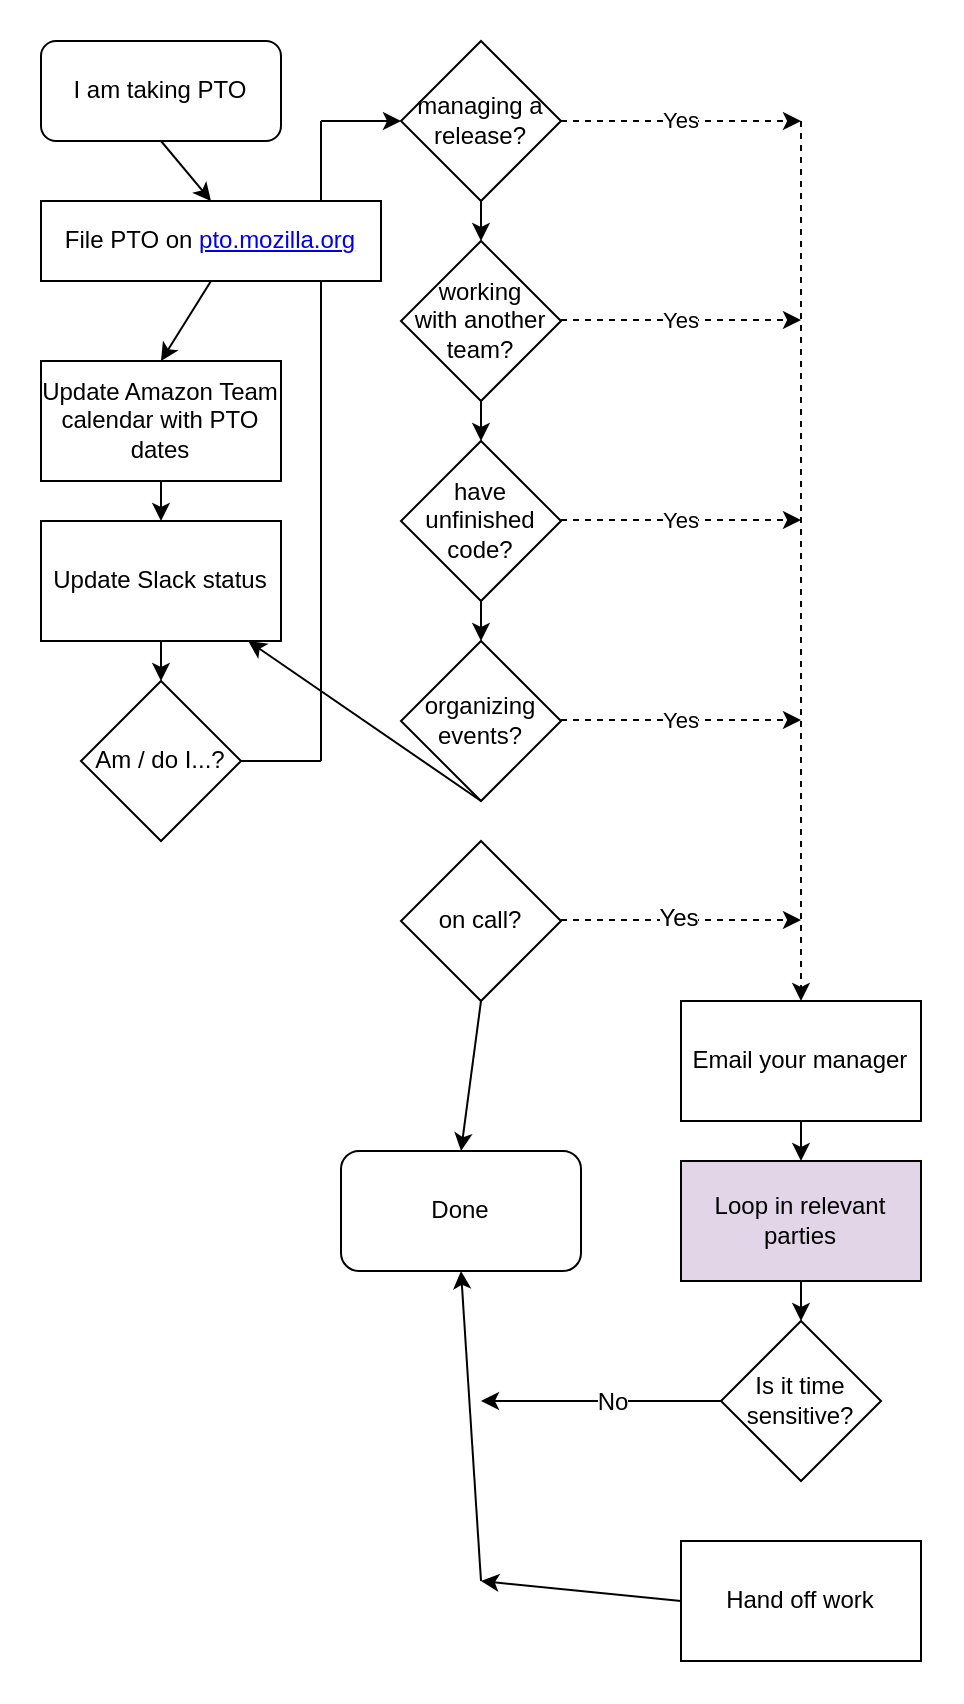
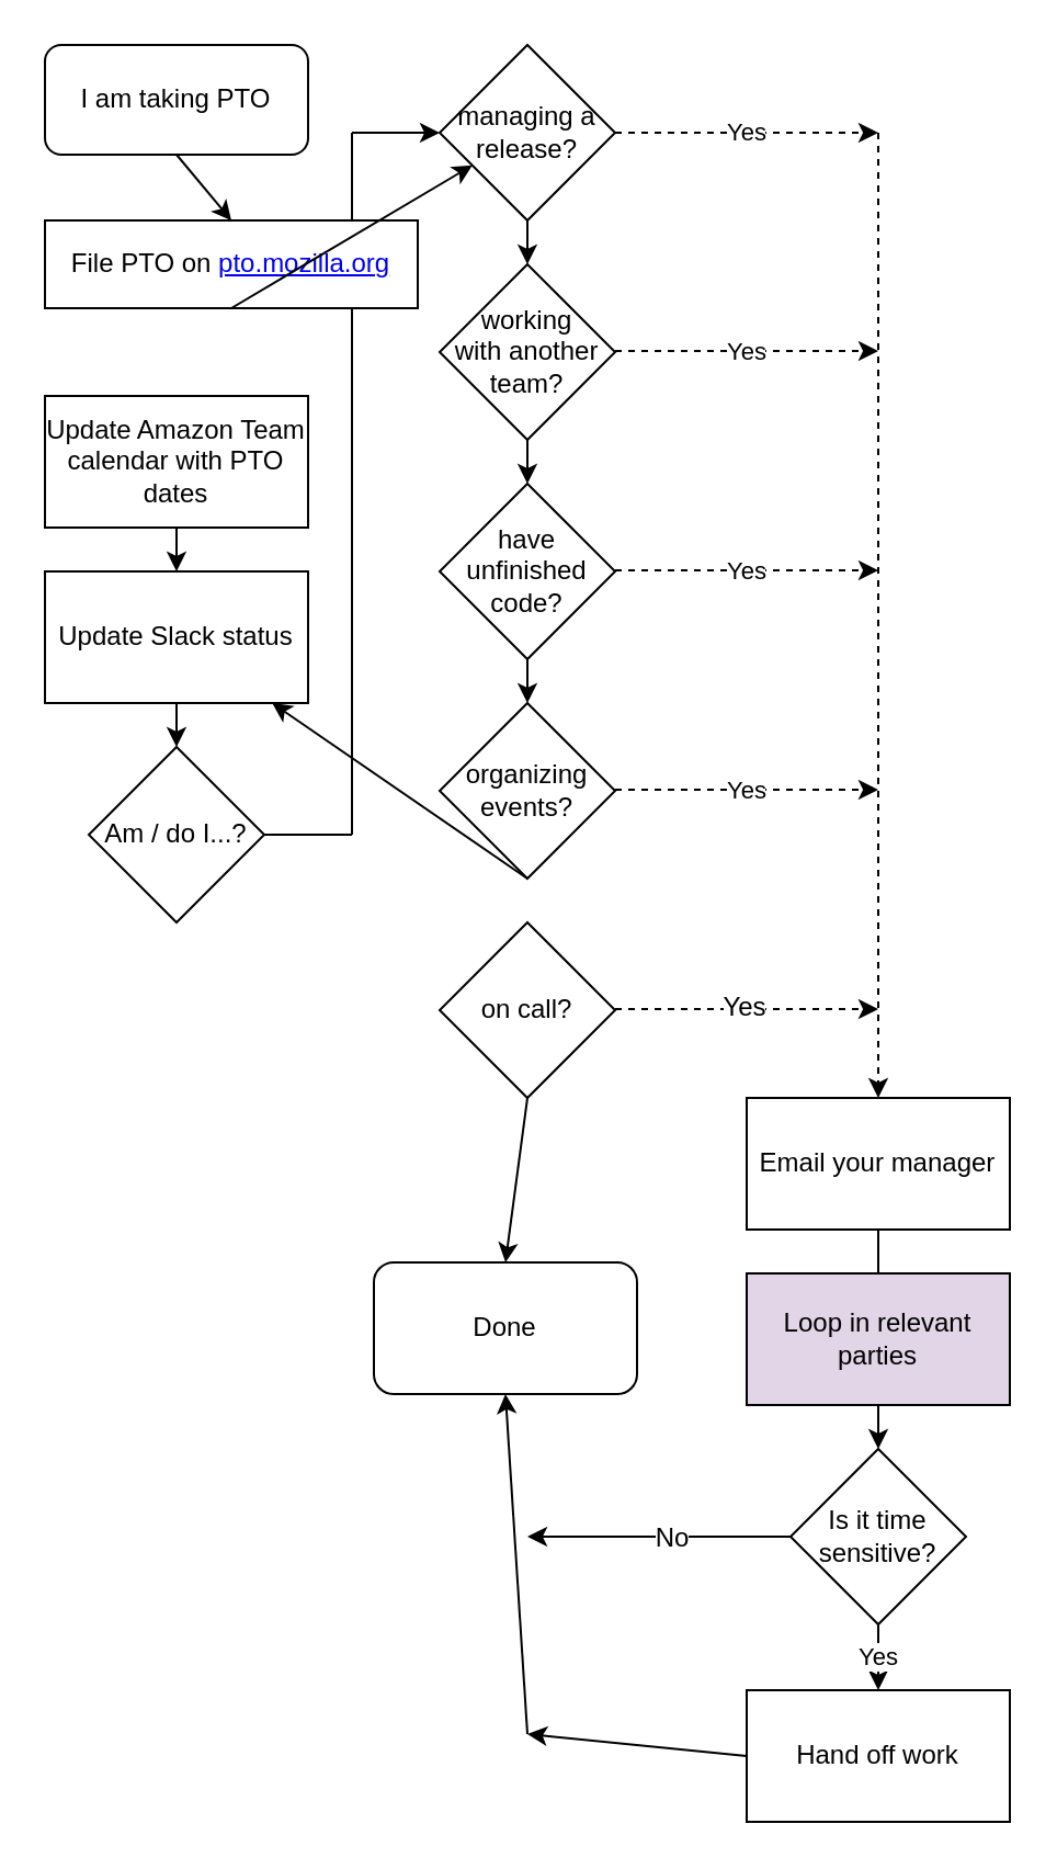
  <mxCell id="0" />
  <mxCell id="1" parent="0" />
  <mxCell id="2" value="I am taking PTO" style="rounded=1;whiteSpace=wrap;html=1;" parent="1" vertex="1"><mxGeometry x="20" y="20" width="120" height="50" as="geometry" /></mxCell>
  <mxCell id="3" value="Update Amazon Team calendar with PTO dates" style="rounded=0;whiteSpace=wrap;html=1;" parent="1" vertex="1"><mxGeometry x="20" y="180" width="120" height="60" as="geometry" /></mxCell>
  <mxCell id="4" value="Update Slack status" style="rounded=0;whiteSpace=wrap;html=1;" parent="1" vertex="1"><mxGeometry x="20" y="260" width="120" height="60" as="geometry" /></mxCell>
  <mxCell id="5" value="" style="endArrow=classic;html=1;exitX=0.5;exitY=1;exitDx=0;exitDy=0;entryX=0.5;entryY=0;entryDx=0;entryDy=0;" parent="1" source="2" target="41" edge="1"><mxGeometry width="50" height="50" relative="1" as="geometry"><mxPoint x="20" y="310" as="sourcePoint" /><mxPoint x="70" y="260" as="targetPoint" /></mxGeometry></mxCell>
  <mxCell id="6" value="" style="endArrow=classic;html=1;exitX=0.5;exitY=1;exitDx=0;exitDy=0;entryX=0.5;entryY=0;entryDx=0;entryDy=0;" parent="1" source="3" target="4" edge="1"><mxGeometry width="50" height="50" relative="1" as="geometry"><mxPoint x="90" y="170" as="sourcePoint" /><mxPoint x="90" y="190" as="targetPoint" /></mxGeometry></mxCell>
  <mxCell id="7" value="Am / do I...?" style="rhombus;whiteSpace=wrap;html=1;" parent="1" vertex="1"><mxGeometry x="40" y="340" width="80" height="80" as="geometry" /></mxCell>
  <mxCell id="8" value="&lt;div&gt;managing a release?&lt;/div&gt;" style="rhombus;whiteSpace=wrap;html=1;" parent="1" vertex="1"><mxGeometry x="200" y="20" width="80" height="80" as="geometry" /></mxCell>
  <mxCell id="9" value="&lt;div&gt;working &lt;br&gt;&lt;/div&gt;&lt;div&gt;with another team?&lt;/div&gt;" style="rhombus;whiteSpace=wrap;html=1;" parent="1" vertex="1"><mxGeometry x="200" y="120" width="80" height="80" as="geometry" /></mxCell>
  <mxCell id="10" value="have unfinished code?" style="rhombus;whiteSpace=wrap;html=1;" parent="1" vertex="1"><mxGeometry x="200" y="220" width="80" height="80" as="geometry" /></mxCell>
  <mxCell id="11" value="organizing events?" style="rhombus;whiteSpace=wrap;html=1;" parent="1" vertex="1"><mxGeometry x="200" y="320" width="80" height="80" as="geometry" /></mxCell>
  <mxCell id="12" value="on call?" style="rhombus;whiteSpace=wrap;html=1;" parent="1" vertex="1"><mxGeometry x="200" y="420" width="80" height="80" as="geometry" /></mxCell>
  <mxCell id="13" value="" style="endArrow=classic;html=1;exitX=0.5;exitY=1;exitDx=0;exitDy=0;entryX=0.5;entryY=0;entryDx=0;entryDy=0;" parent="1" source="4" target="7" edge="1"><mxGeometry width="50" height="50" relative="1" as="geometry"><mxPoint x="90" y="250" as="sourcePoint" /><mxPoint x="90" y="270" as="targetPoint" /></mxGeometry></mxCell>
  <mxCell id="14" value="" style="endArrow=none;html=1;exitX=1;exitY=0.5;exitDx=0;exitDy=0;endFill=0;" parent="1" source="7" edge="1"><mxGeometry width="50" height="50" relative="1" as="geometry"><mxPoint x="100" y="180" as="sourcePoint" /><mxPoint x="160" y="380" as="targetPoint" /></mxGeometry></mxCell>
  <mxCell id="15" value="" style="endArrow=classic;html=1;exitX=0.5;exitY=1;exitDx=0;exitDy=0;entryX=0.5;entryY=0;entryDx=0;entryDy=0;" parent="1" source="8" target="9" edge="1"><mxGeometry width="50" height="50" relative="1" as="geometry"><mxPoint x="250" y="10" as="sourcePoint" /><mxPoint x="250" y="30" as="targetPoint" /></mxGeometry></mxCell>
  <mxCell id="16" value="" style="endArrow=classic;html=1;exitX=0.5;exitY=1;exitDx=0;exitDy=0;entryX=0.5;entryY=0;entryDx=0;entryDy=0;" parent="1" source="9" target="10" edge="1"><mxGeometry width="50" height="50" relative="1" as="geometry"><mxPoint x="260" y="20" as="sourcePoint" /><mxPoint x="260" y="40" as="targetPoint" /></mxGeometry></mxCell>
  <mxCell id="17" value="" style="endArrow=classic;html=1;exitX=0.5;exitY=1;exitDx=0;exitDy=0;entryX=0.5;entryY=0;entryDx=0;entryDy=0;" parent="1" source="10" target="11" edge="1"><mxGeometry width="50" height="50" relative="1" as="geometry"><mxPoint x="270" y="30" as="sourcePoint" /><mxPoint x="270" y="50" as="targetPoint" /></mxGeometry></mxCell>
  <mxCell id="18" value="" style="endArrow=classic;html=1;exitX=0.5;exitY=1;exitDx=0;exitDy=0;" parent="1" source="11" target="4" edge="1"><mxGeometry width="50" height="50" relative="1" as="geometry"><mxPoint x="250" y="310" as="sourcePoint" /><mxPoint x="250" y="330" as="targetPoint" /></mxGeometry></mxCell>
  <mxCell id="19" value="Yes" style="endArrow=classic;html=1;exitX=1;exitY=0.5;exitDx=0;exitDy=0;dashed=1;" parent="1" source="8" edge="1"><mxGeometry width="50" height="50" relative="1" as="geometry"><mxPoint x="250" y="410" as="sourcePoint" /><mxPoint x="400" y="60" as="targetPoint" /></mxGeometry></mxCell>
  <mxCell id="20" value="Yes" style="endArrow=classic;html=1;exitX=1;exitY=0.5;exitDx=0;exitDy=0;dashed=1;" parent="1" edge="1"><mxGeometry width="50" height="50" relative="1" as="geometry"><mxPoint x="280" y="159.5" as="sourcePoint" /><mxPoint x="400" y="159.5" as="targetPoint" /><Array as="points" /></mxGeometry></mxCell>
  <mxCell id="21" value="Yes" style="endArrow=classic;html=1;exitX=1;exitY=0.5;exitDx=0;exitDy=0;dashed=1;" parent="1" edge="1"><mxGeometry width="50" height="50" relative="1" as="geometry"><mxPoint x="280" y="259.5" as="sourcePoint" /><mxPoint x="400" y="259.5" as="targetPoint" /></mxGeometry></mxCell>
  <mxCell id="22" value="Yes" style="endArrow=classic;html=1;exitX=1;exitY=0.5;exitDx=0;exitDy=0;dashed=1;" parent="1" edge="1"><mxGeometry width="50" height="50" relative="1" as="geometry"><mxPoint x="280" y="359.5" as="sourcePoint" /><mxPoint x="400" y="359.5" as="targetPoint" /></mxGeometry></mxCell>
  <mxCell id="23" value="" style="endArrow=classic;html=1;exitX=1;exitY=0.5;exitDx=0;exitDy=0;dashed=1;" parent="1" edge="1"><mxGeometry width="50" height="50" relative="1" as="geometry"><mxPoint x="280" y="459.5" as="sourcePoint" /><mxPoint x="400" y="459.5" as="targetPoint" /></mxGeometry></mxCell>
  <mxCell id="24" value="Yes" style="text;html=1;resizable=0;points=[];align=center;verticalAlign=middle;labelBackgroundColor=#ffffff;" parent="23" vertex="1" connectable="0"><mxGeometry x="-0.033" y="2" relative="1" as="geometry"><mxPoint y="1" as="offset" /></mxGeometry></mxCell>
  <mxCell id="25" value="" style="endArrow=classic;html=1;entryX=0.5;entryY=0;entryDx=0;entryDy=0;dashed=1;" parent="1" target="26" edge="1"><mxGeometry width="50" height="50" relative="1" as="geometry"><mxPoint x="400" y="60" as="sourcePoint" /><mxPoint x="240" y="800" as="targetPoint" /></mxGeometry></mxCell>
  <mxCell id="26" value="Email your manager" style="rounded=0;whiteSpace=wrap;html=1;" parent="1" vertex="1"><mxGeometry x="340" y="500" width="120" height="60" as="geometry" /></mxCell>
- <mxCell id="27" value="" style="endArrow=classic;html=1;exitX=0.5;exitY=1;exitDx=0;exitDy=0;entryX=0.5;entryY=0;entryDx=0;entryDy=0;" parent="1" source="26" target="28" edge="1"><mxGeometry width="50" height="50" relative="1" as="geometry"><mxPoint x="180" y="630" as="sourcePoint" /><mxPoint x="230" y="580" as="targetPoint" /></mxGeometry></mxCell>
+ <mxCell id="27" value="" style="endArrow=none;html=1;exitX=0.5;exitY=1;exitDx=0;exitDy=0;entryX=0.5;entryY=0;entryDx=0;entryDy=0;" parent="1" source="26" target="28" edge="1"><mxGeometry width="50" height="50" relative="1" as="geometry"><mxPoint x="180" y="630" as="sourcePoint" /><mxPoint x="230" y="580" as="targetPoint" /></mxGeometry></mxCell>
  <mxCell id="28" value="Loop in relevant parties" style="rounded=0;whiteSpace=wrap;html=1;fillColor=#e1d5e7;" parent="1" vertex="1"><mxGeometry x="340" y="580" width="120" height="60" as="geometry" /></mxCell>
  <mxCell id="29" value="" style="endArrow=none;html=1;endFill=0;" parent="1" edge="1"><mxGeometry width="50" height="50" relative="1" as="geometry"><mxPoint x="160" y="380" as="sourcePoint" /><mxPoint x="160" y="60" as="targetPoint" /></mxGeometry></mxCell>
  <mxCell id="30" value="" style="endArrow=classic;html=1;entryX=0;entryY=0.5;entryDx=0;entryDy=0;" parent="1" target="8" edge="1"><mxGeometry width="50" height="50" relative="1" as="geometry"><mxPoint x="160" y="60" as="sourcePoint" /><mxPoint x="180" y="360" as="targetPoint" /></mxGeometry></mxCell>
  <mxCell id="31" value="Is it time sensitive?" style="rhombus;whiteSpace=wrap;html=1;" parent="1" vertex="1"><mxGeometry x="360" y="660" width="80" height="80" as="geometry" /></mxCell>
  <mxCell id="32" value="" style="endArrow=classic;html=1;exitX=0.5;exitY=1;exitDx=0;exitDy=0;entryX=0.5;entryY=0;entryDx=0;entryDy=0;" parent="1" source="28" target="31" edge="1"><mxGeometry width="50" height="50" relative="1" as="geometry"><mxPoint x="410" y="570" as="sourcePoint" /><mxPoint x="410" y="590" as="targetPoint" /></mxGeometry></mxCell>
  <mxCell id="33" value="Hand off work" style="rounded=0;whiteSpace=wrap;html=1;" parent="1" vertex="1"><mxGeometry x="340" y="770" width="120" height="60" as="geometry" /></mxCell>
+ <mxCell id="34" value="Yes" style="endArrow=classic;html=1;exitX=0.5;exitY=1;exitDx=0;exitDy=0;entryX=0.5;entryY=0;entryDx=0;entryDy=0;" parent="1" source="31" target="33" edge="1"><mxGeometry width="50" height="50" relative="1" as="geometry"><mxPoint x="410" y="650" as="sourcePoint" /><mxPoint x="410" y="670" as="targetPoint" /></mxGeometry></mxCell>
  <mxCell id="35" value="Done" style="rounded=1;whiteSpace=wrap;html=1;" parent="1" vertex="1"><mxGeometry x="170" y="575" width="120" height="60" as="geometry" /></mxCell>
  <mxCell id="36" value="" style="endArrow=classic;html=1;exitX=0;exitY=0.5;exitDx=0;exitDy=0;" parent="1" source="31" edge="1"><mxGeometry width="50" height="50" relative="1" as="geometry"><mxPoint x="20" y="890" as="sourcePoint" /><mxPoint x="240" y="700" as="targetPoint" /></mxGeometry></mxCell>
  <mxCell id="37" value="No" style="text;html=1;resizable=0;points=[];align=center;verticalAlign=middle;labelBackgroundColor=#ffffff;" parent="36" vertex="1" connectable="0"><mxGeometry x="-0.083" relative="1" as="geometry"><mxPoint as="offset" /></mxGeometry></mxCell>
  <mxCell id="38" value="" style="endArrow=classic;html=1;exitX=0;exitY=0.5;exitDx=0;exitDy=0;" parent="1" source="33" edge="1"><mxGeometry width="50" height="50" relative="1" as="geometry"><mxPoint x="370" y="710" as="sourcePoint" /><mxPoint x="240" y="790" as="targetPoint" /></mxGeometry></mxCell>
  <mxCell id="39" value="" style="endArrow=classic;html=1;entryX=0.5;entryY=1;entryDx=0;entryDy=0;" parent="1" target="35" edge="1"><mxGeometry width="50" height="50" relative="1" as="geometry"><mxPoint x="240" y="790" as="sourcePoint" /><mxPoint x="300" y="720" as="targetPoint" /></mxGeometry></mxCell>
  <mxCell id="40" value="" style="endArrow=classic;html=1;exitX=0.5;exitY=1;exitDx=0;exitDy=0;entryX=0.5;entryY=0;entryDx=0;entryDy=0;" parent="1" source="12" target="35" edge="1"><mxGeometry width="50" height="50" relative="1" as="geometry"><mxPoint x="390" y="730" as="sourcePoint" /><mxPoint x="310" y="730" as="targetPoint" /></mxGeometry></mxCell>
  <mxCell id="41" value="File PTO on &lt;a href=&quot;http://pto.mozilla.org&quot; target=&quot;_blank&quot;&gt;pto.mozilla.org&lt;/a&gt;" style="rounded=0;whiteSpace=wrap;html=1;" vertex="1" parent="1"><mxGeometry x="20" y="100" width="170" height="40" as="geometry" /></mxCell>
- <mxCell id="42" value="" style="endArrow=classic;html=1;exitX=0.5;exitY=1;exitDx=0;exitDy=0;entryX=0.5;entryY=0;entryDx=0;entryDy=0;" edge="1" parent="1" source="41" target="3"><mxGeometry width="50" height="50" relative="1" as="geometry"><mxPoint x="90" y="90" as="sourcePoint" /><mxPoint x="90" y="110" as="targetPoint" /></mxGeometry></mxCell>
+ <mxCell id="42" value="" style="endArrow=classic;html=1;exitX=0.5;exitY=1;exitDx=0;exitDy=0;" edge="1" parent="1" source="41" target="8"><mxGeometry width="50" height="50" relative="1" as="geometry"><mxPoint x="90" y="90" as="sourcePoint" /><mxPoint x="90" y="110" as="targetPoint" /></mxGeometry></mxCell>
